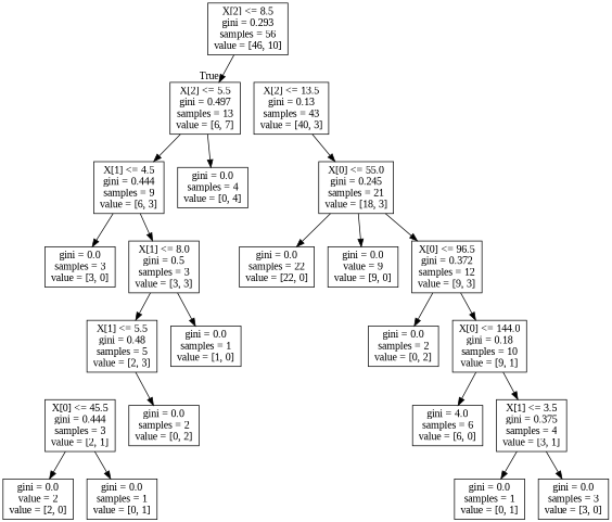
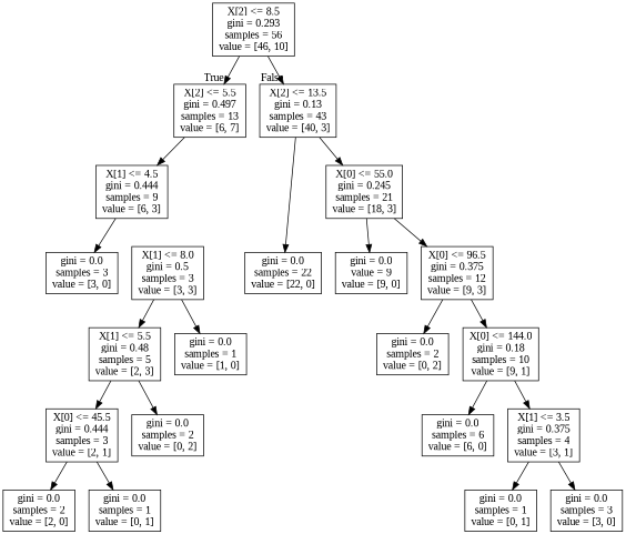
  digraph {
    fontname="Liberation Serif"
    node [fontname="Liberation Serif" shape=box]
    edge [fontname="Liberation Serif"]
    n1 [label="X[2] <= 8.5\ngini = 0.293\nsamples = 56\nvalue = [46, 10]"]
    n2 [label="X[2] <= 5.5\ngini = 0.497\nsamples = 13\nvalue = [6, 7]"]
    n3 [label="X[2] <= 13.5\ngini = 0.13\nsamples = 43\nvalue = [40, 3]"]
    n4 [label="X[1] <= 4.5\ngini = 0.444\nsamples = 9\nvalue = [6, 3]"]
-   n5 [label="gini = 0.0\nsamples = 4\nvalue = [0, 4]"]
    n6 [label="X[0] <= 55.0\ngini = 0.245\nsamples = 21\nvalue = [18, 3]"]
    n7 [label="gini = 0.0\nsamples = 22\nvalue = [22, 0]"]
    n8 [label="gini = 0.0\nsamples = 3\nvalue = [3, 0]"]
    n9 [label="X[1] <= 8.0\ngini = 0.5\nsamples = 3\nvalue = [3, 3]"]
    n10 [label="X[1] <= 5.5\ngini = 0.48\nsamples = 5\nvalue = [2, 3]"]
    n11 [label="gini = 0.0\nsamples = 1\nvalue = [1, 0]"]
    n12 [label="X[0] <= 45.5\ngini = 0.444\nsamples = 3\nvalue = [2, 1]"]
    n13 [label="gini = 0.0\nsamples = 2\nvalue = [0, 2]"]
-   n14 [label="gini = 0.0\nvalue = 2\nvalue = [2, 0]"]
+   n14 [label="gini = 0.0\nsamples = 2\nvalue = [2, 0]"]
    n15 [label="gini = 0.0\nsamples = 1\nvalue = [0, 1]"]
    n16 [label="gini = 0.0\nvalue = 9\nvalue = [9, 0]"]
-   n17 [label="X[0] <= 96.5\ngini = 0.372\nsamples = 12\nvalue = [9, 3]"]
+   n17 [label="X[0] <= 96.5\ngini = 0.375\nsamples = 12\nvalue = [9, 3]"]
    n18 [label="gini = 0.0\nsamples = 2\nvalue = [0, 2]"]
    n19 [label="X[0] <= 144.0\ngini = 0.18\nsamples = 10\nvalue = [9, 1]"]
-   n20 [label="gini = 4.0\nsamples = 6\nvalue = [6, 0]"]
+   n20 [label="gini = 0.0\nsamples = 6\nvalue = [6, 0]"]
    n21 [label="X[1] <= 3.5\ngini = 0.375\nsamples = 4\nvalue = [3, 1]"]
    n22 [label="gini = 0.0\nsamples = 1\nvalue = [0, 1]"]
    n23 [label="gini = 0.0\nsamples = 3\nvalue = [3, 0]"]
    n1 -> n2 [headlabel=True labelangle=45 labeldistance=2.5]
+   n1 -> n3 [headlabel=False labelangle=-45 labeldistance=2.5]
    n2 -> n4
-   n2 -> n5
    n3 -> n6
-   n6 -> n7
+   n3 -> n7
    n4 -> n8
-   n4 -> n9
    n6 -> n16
    n6 -> n17
    n9 -> n10
    n9 -> n11
+   n10 -> n12
    n10 -> n13
    n12 -> n14
    n12 -> n15
    n17 -> n18
    n17 -> n19
    n19 -> n20
    n19 -> n21
    n21 -> n22
    n21 -> n23
  }
